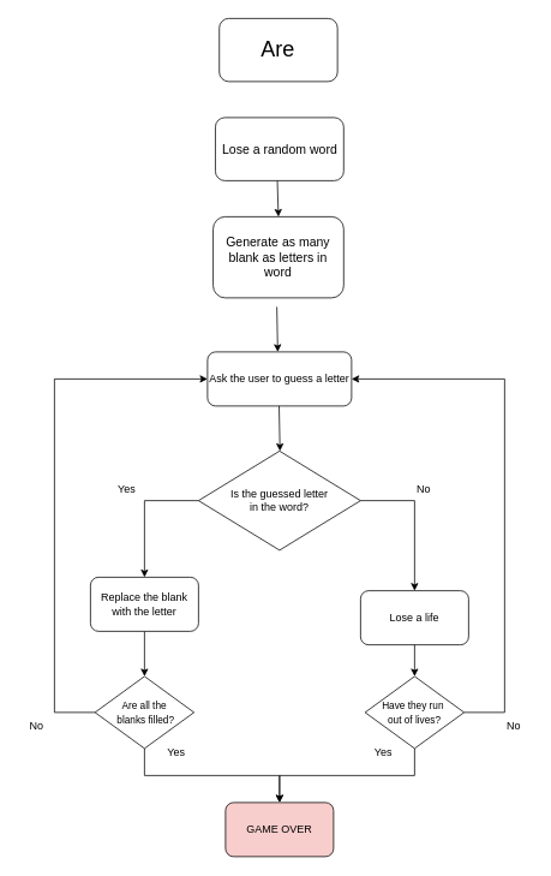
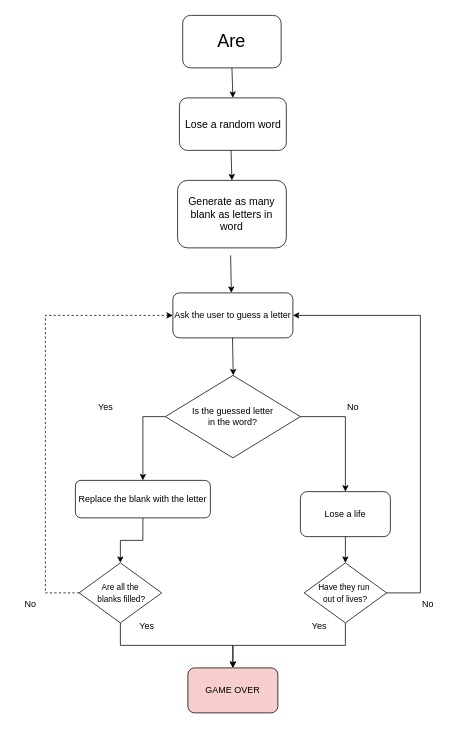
  <mxCell id="0" />
  <mxCell id="1" parent="0" />
  <mxCell id="2" value="&lt;font style=&quot;font-size: 24px;&quot;&gt;Are&lt;/font&gt;" style="rounded=1;whiteSpace=wrap;html=1;" vertex="1" parent="1"><mxGeometry x="243.12" y="20" width="131.25" height="70" as="geometry" /></mxCell>
+ <mxCell id="3" value="" style="endArrow=classic;html=1;rounded=0;entryX=0.5;entryY=0;entryDx=0;entryDy=0;exitX=0.5;exitY=1;exitDx=0;exitDy=0;" edge="1" parent="1" source="2" target="4"><mxGeometry width="50" height="50" relative="1" as="geometry"><mxPoint x="308" y="40" as="sourcePoint" /><mxPoint x="303" y="70" as="targetPoint" /></mxGeometry></mxCell>
  <mxCell id="4" value="&lt;font style=&quot;font-size: 14px;&quot;&gt;Lose a random word&lt;/font&gt;" style="rounded=1;whiteSpace=wrap;html=1;" vertex="1" parent="1"><mxGeometry x="238.75" y="130" width="142.5" height="70" as="geometry" /></mxCell>
  <mxCell id="5" value="&lt;font style=&quot;font-size: 14px;&quot;&gt;Generate as many blank as letters in word&lt;/font&gt;" style="rounded=1;whiteSpace=wrap;html=1;" vertex="1" parent="1"><mxGeometry x="236.25" y="240" width="145" height="90" as="geometry" /></mxCell>
  <mxCell id="6" value="Ask the user to guess a letter" style="rounded=1;whiteSpace=wrap;html=1;" vertex="1" parent="1"><mxGeometry x="230" y="390" width="160" height="60" as="geometry" /></mxCell>
  <mxCell id="7" value="" style="endArrow=classic;html=1;rounded=0;exitX=0.483;exitY=1;exitDx=0;exitDy=0;exitPerimeter=0;entryX=0.5;entryY=0;entryDx=0;entryDy=0;" edge="1" parent="1" source="4" target="5"><mxGeometry width="50" height="50" relative="1" as="geometry"><mxPoint x="260" y="300" as="sourcePoint" /><mxPoint x="310" y="250" as="targetPoint" /></mxGeometry></mxCell>
  <mxCell id="8" value="" style="endArrow=classic;html=1;rounded=0;exitX=0.483;exitY=1;exitDx=0;exitDy=0;exitPerimeter=0;entryX=0.5;entryY=0;entryDx=0;entryDy=0;" edge="1" parent="1"><mxGeometry width="50" height="50" relative="1" as="geometry"><mxPoint x="307" y="340" as="sourcePoint" /><mxPoint x="308" y="390" as="targetPoint" /></mxGeometry></mxCell>
  <mxCell id="9" style="edgeStyle=orthogonalEdgeStyle;rounded=0;orthogonalLoop=1;jettySize=auto;html=1;exitX=0;exitY=0.5;exitDx=0;exitDy=0;" edge="1" parent="1" source="10" target="12"><mxGeometry relative="1" as="geometry" /></mxCell>
  <mxCell id="10" value="Is the guessed letter &lt;br&gt;in the word?" style="rhombus;whiteSpace=wrap;html=1;" vertex="1" parent="1"><mxGeometry x="220" y="500" width="180" height="110" as="geometry" /></mxCell>
  <mxCell id="11" style="edgeStyle=orthogonalEdgeStyle;rounded=0;orthogonalLoop=1;jettySize=auto;html=1;exitX=0.5;exitY=1;exitDx=0;exitDy=0;entryX=0.5;entryY=0;entryDx=0;entryDy=0;" edge="1" parent="1" source="12" target="22"><mxGeometry relative="1" as="geometry" /></mxCell>
- <mxCell id="12" value="Replace the blank with the letter" style="rounded=1;whiteSpace=wrap;html=1;" vertex="1" parent="1"><mxGeometry x="100" y="640" width="120" height="60" as="geometry" /></mxCell>
+ <mxCell id="12" value="Replace the blank with the letter" style="rounded=1;whiteSpace=wrap;html=1;" vertex="1" parent="1"><mxGeometry x="100" y="640" width="180" height="50" as="geometry" /></mxCell>
  <mxCell id="13" value="Lose a life" style="rounded=1;whiteSpace=wrap;html=1;" vertex="1" parent="1"><mxGeometry x="400" y="655" width="120" height="60" as="geometry" /></mxCell>
  <mxCell id="14" value="" style="endArrow=classic;html=1;rounded=0;exitX=1;exitY=0.5;exitDx=0;exitDy=0;entryX=0.5;entryY=0;entryDx=0;entryDy=0;" edge="1" parent="1" source="10" target="13"><mxGeometry width="50" height="50" relative="1" as="geometry"><mxPoint x="300" y="640" as="sourcePoint" /><mxPoint x="350" y="590" as="targetPoint" /><Array as="points"><mxPoint x="460" y="555" /></Array></mxGeometry></mxCell>
  <mxCell id="15" value="Yes" style="text;html=1;align=center;verticalAlign=middle;resizable=0;points=[];autosize=1;strokeColor=none;fillColor=none;" vertex="1" parent="1"><mxGeometry x="120" y="528" width="40" height="30" as="geometry" /></mxCell>
  <mxCell id="16" value="No" style="text;html=1;align=center;verticalAlign=middle;resizable=0;points=[];autosize=1;strokeColor=none;fillColor=none;" vertex="1" parent="1"><mxGeometry x="450" y="528" width="40" height="30" as="geometry" /></mxCell>
  <mxCell id="17" value="" style="endArrow=classic;html=1;rounded=0;exitX=0.483;exitY=1;exitDx=0;exitDy=0;exitPerimeter=0;entryX=0.5;entryY=0;entryDx=0;entryDy=0;" edge="1" parent="1"><mxGeometry width="50" height="50" relative="1" as="geometry"><mxPoint x="309.5" y="450" as="sourcePoint" /><mxPoint x="310.5" y="500" as="targetPoint" /></mxGeometry></mxCell>
  <mxCell id="18" style="edgeStyle=orthogonalEdgeStyle;rounded=0;orthogonalLoop=1;jettySize=auto;html=1;exitX=0.5;exitY=1;exitDx=0;exitDy=0;entryX=0.5;entryY=0;entryDx=0;entryDy=0;" edge="1" parent="1" source="19" target="24"><mxGeometry relative="1" as="geometry" /></mxCell>
  <mxCell id="19" value="&lt;font style=&quot;font-size: 11px;&quot;&gt;Have they run&amp;nbsp;&lt;/font&gt;&lt;div&gt;&lt;font style=&quot;font-size: 11px;&quot;&gt;out of lives?&lt;/font&gt;&lt;/div&gt;" style="rhombus;whiteSpace=wrap;html=1;" vertex="1" parent="1"><mxGeometry x="405" y="750" width="110" height="80" as="geometry" /></mxCell>
- <mxCell id="20" style="edgeStyle=orthogonalEdgeStyle;rounded=0;orthogonalLoop=1;jettySize=auto;html=1;exitX=0;exitY=0.5;exitDx=0;exitDy=0;entryX=0;entryY=0.5;entryDx=0;entryDy=0;" edge="1" parent="1" source="22" target="6"><mxGeometry relative="1" as="geometry"><Array as="points"><mxPoint x="60" y="790" /><mxPoint x="60" y="420" /></Array></mxGeometry></mxCell>
+ <mxCell id="20" style="edgeStyle=orthogonalEdgeStyle;rounded=0;orthogonalLoop=1;jettySize=auto;html=1;exitX=0;exitY=0.5;exitDx=0;exitDy=0;entryX=0;entryY=0.5;entryDx=0;entryDy=0;dashed=1;" edge="1" parent="1" source="22" target="6"><mxGeometry relative="1" as="geometry"><Array as="points"><mxPoint x="60" y="790" /><mxPoint x="60" y="420" /></Array></mxGeometry></mxCell>
  <mxCell id="21" style="edgeStyle=orthogonalEdgeStyle;rounded=0;orthogonalLoop=1;jettySize=auto;html=1;exitX=0.5;exitY=1;exitDx=0;exitDy=0;entryX=0.5;entryY=0;entryDx=0;entryDy=0;" edge="1" parent="1" source="22" target="24"><mxGeometry relative="1" as="geometry" /></mxCell>
  <mxCell id="22" value="&lt;span style=&quot;font-size: 11px;&quot;&gt;Are all the&lt;/span&gt;&lt;div&gt;&lt;span style=&quot;font-size: 11px;&quot;&gt;&amp;nbsp;blanks filled?&lt;/span&gt;&lt;/div&gt;" style="rhombus;whiteSpace=wrap;html=1;" vertex="1" parent="1"><mxGeometry x="105" y="750" width="110" height="80" as="geometry" /></mxCell>
  <mxCell id="23" value="" style="endArrow=classic;html=1;rounded=0;exitX=0.5;exitY=1;exitDx=0;exitDy=0;entryX=0.5;entryY=0;entryDx=0;entryDy=0;" edge="1" parent="1" source="13" target="19"><mxGeometry width="50" height="50" relative="1" as="geometry"><mxPoint x="300" y="850" as="sourcePoint" /><mxPoint x="350" y="800" as="targetPoint" /></mxGeometry></mxCell>
  <mxCell id="24" value="GAME OVER" style="rounded=1;whiteSpace=wrap;html=1;fillColor=#f8cecc;" vertex="1" parent="1"><mxGeometry x="250" y="890" width="120" height="60" as="geometry" /></mxCell>
  <mxCell id="25" value="" style="endArrow=classic;html=1;rounded=0;entryX=1;entryY=0.5;entryDx=0;entryDy=0;" edge="1" parent="1" target="6"><mxGeometry width="50" height="50" relative="1" as="geometry"><mxPoint x="515" y="790" as="sourcePoint" /><mxPoint x="565" y="740" as="targetPoint" /><Array as="points"><mxPoint x="560" y="790" /><mxPoint x="560" y="420" /></Array></mxGeometry></mxCell>
  <mxCell id="26" value="Yes" style="text;html=1;align=center;verticalAlign=middle;resizable=0;points=[];autosize=1;strokeColor=none;fillColor=none;" vertex="1" parent="1"><mxGeometry x="175" y="820" width="40" height="30" as="geometry" /></mxCell>
  <mxCell id="27" value="No" style="text;html=1;align=center;verticalAlign=middle;resizable=0;points=[];autosize=1;strokeColor=none;fillColor=none;" vertex="1" parent="1"><mxGeometry x="550" y="790" width="40" height="30" as="geometry" /></mxCell>
  <mxCell id="28" value="No" style="text;html=1;align=center;verticalAlign=middle;resizable=0;points=[];autosize=1;strokeColor=none;fillColor=none;" vertex="1" parent="1"><mxGeometry x="20" y="790" width="40" height="30" as="geometry" /></mxCell>
  <mxCell id="29" value="Yes" style="text;html=1;align=center;verticalAlign=middle;resizable=0;points=[];autosize=1;strokeColor=none;fillColor=none;" vertex="1" parent="1"><mxGeometry x="405" y="820" width="40" height="30" as="geometry" /></mxCell>
